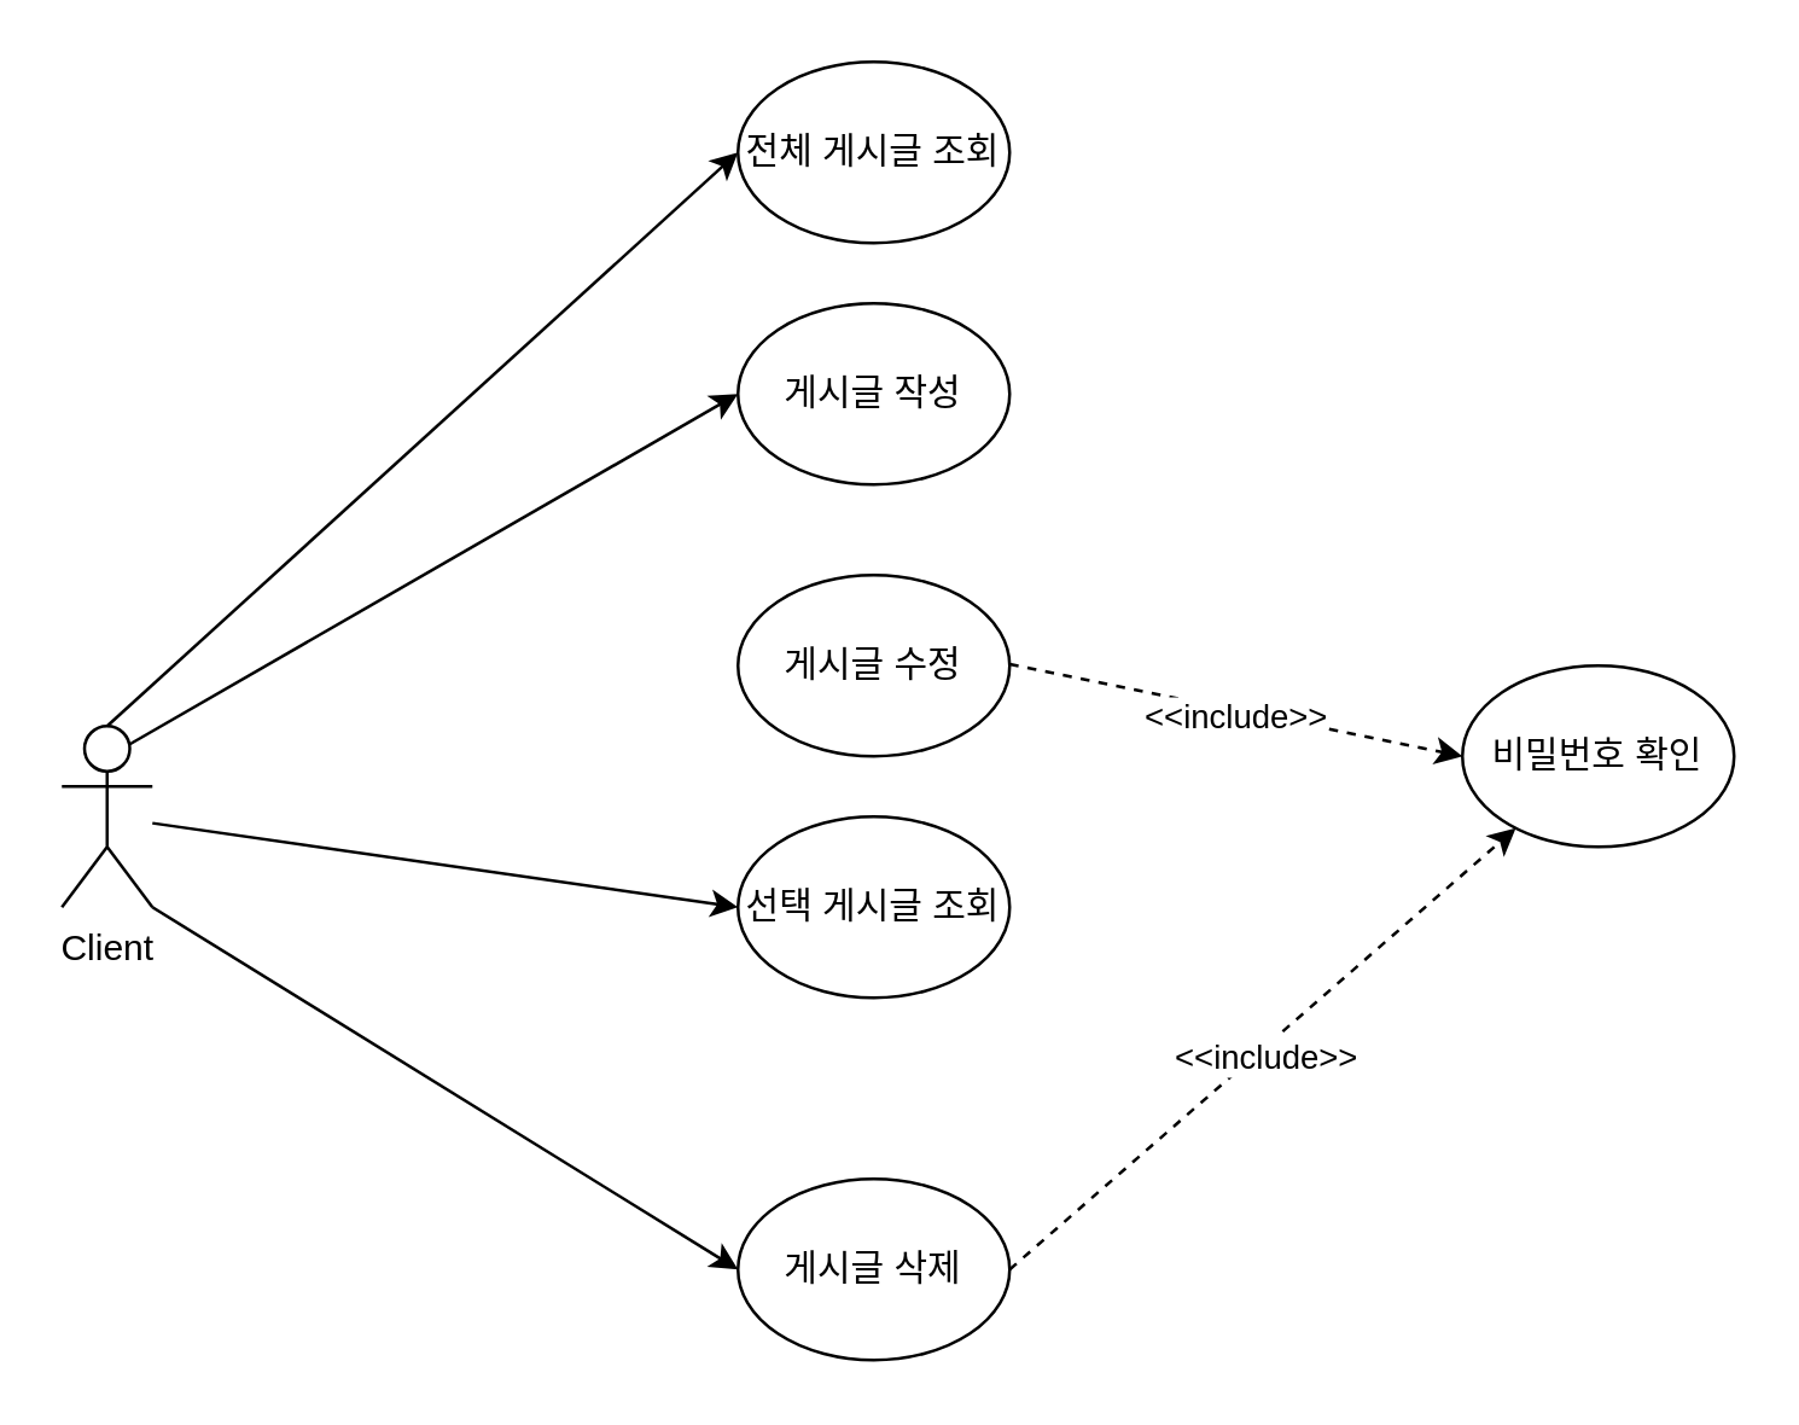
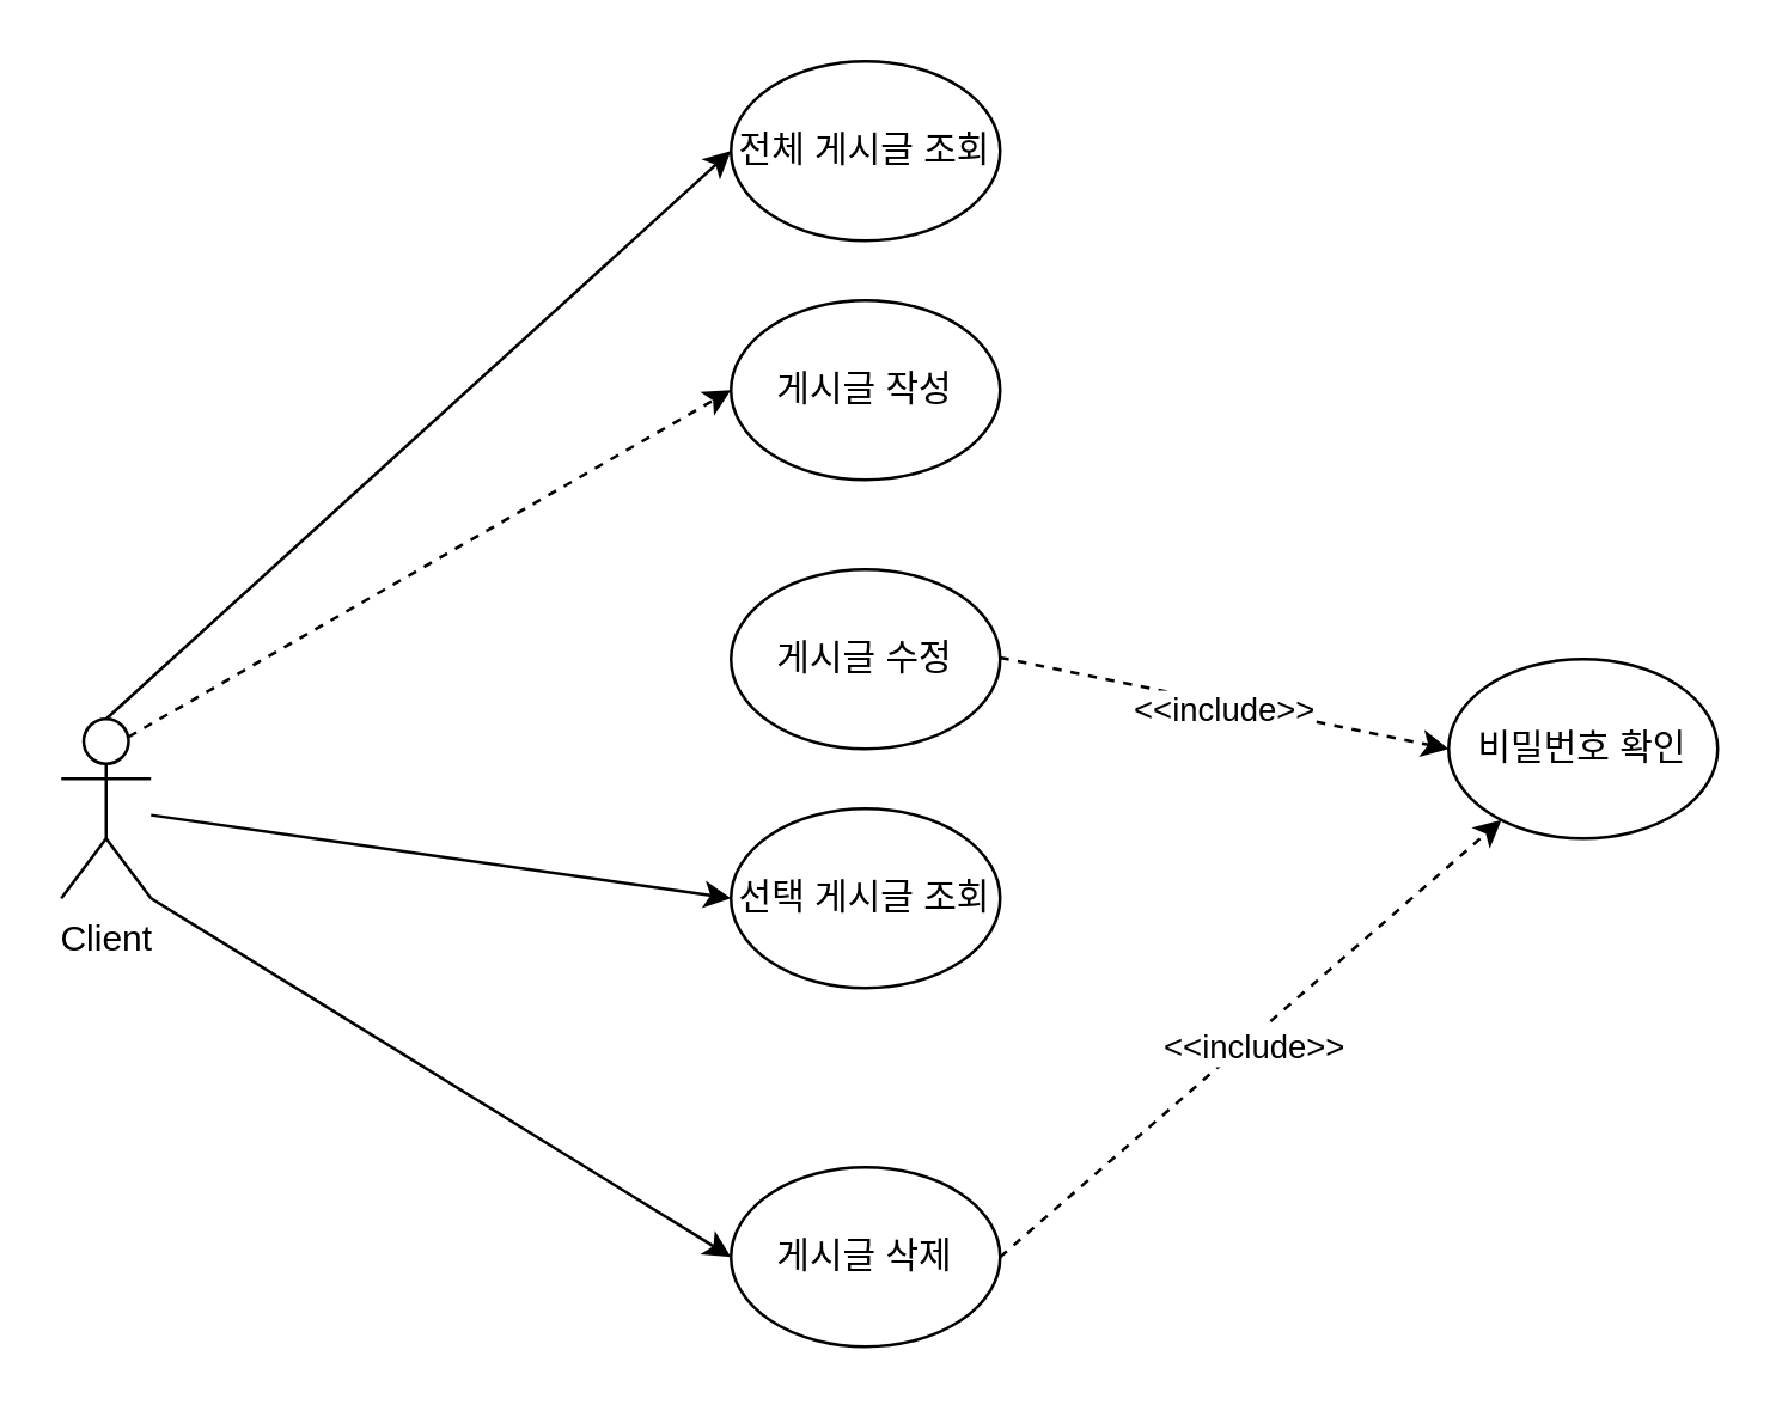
  <mxCell id="0" />
  <mxCell id="1" parent="0" />
  <mxCell id="2" value="Client&lt;div&gt;&lt;br&gt;&lt;/div&gt;" style="shape=umlActor;verticalLabelPosition=bottom;verticalAlign=top;html=1;outlineConnect=0;" vertex="1" parent="1"><mxGeometry x="20" y="240" width="30" height="60" as="geometry" /></mxCell>
  <mxCell id="3" value="게시글 작성" style="ellipse;whiteSpace=wrap;html=1;" vertex="1" parent="1"><mxGeometry x="244" y="100" width="90" height="60" as="geometry" /></mxCell>
  <mxCell id="4" value="게시글 수정" style="ellipse;whiteSpace=wrap;html=1;" vertex="1" parent="1"><mxGeometry x="244" y="190" width="90" height="60" as="geometry" /></mxCell>
  <mxCell id="5" value="선택 게시글 조회" style="ellipse;whiteSpace=wrap;html=1;" vertex="1" parent="1"><mxGeometry x="244" y="270" width="90" height="60" as="geometry" /></mxCell>
  <mxCell id="6" value="게시글 삭제" style="ellipse;whiteSpace=wrap;html=1;" vertex="1" parent="1"><mxGeometry x="244" y="390" width="90" height="60" as="geometry" /></mxCell>
- <mxCell id="7" value="" style="endArrow=classic;html=1;rounded=0;entryX=0;entryY=0.5;entryDx=0;entryDy=0;exitX=0.75;exitY=0.1;exitDx=0;exitDy=0;exitPerimeter=0;" edge="1" parent="1" source="2" target="3"><mxGeometry width="50" height="50" relative="1" as="geometry"><mxPoint x="104" y="250" as="sourcePoint" /><mxPoint x="154" y="200" as="targetPoint" /></mxGeometry></mxCell>
+ <mxCell id="7" value="" style="endArrow=classic;html=1;rounded=0;entryX=0;entryY=0.5;entryDx=0;entryDy=0;exitX=0.75;exitY=0.1;exitDx=0;exitDy=0;exitPerimeter=0;dashed=1;" edge="1" parent="1" source="2" target="3"><mxGeometry width="50" height="50" relative="1" as="geometry"><mxPoint x="104" y="250" as="sourcePoint" /><mxPoint x="154" y="200" as="targetPoint" /></mxGeometry></mxCell>
  <mxCell id="8" value="" style="endArrow=classic;html=1;rounded=0;entryX=0;entryY=0.5;entryDx=0;entryDy=0;" edge="1" parent="1" source="2" target="5"><mxGeometry width="50" height="50" relative="1" as="geometry"><mxPoint x="114" y="290" as="sourcePoint" /><mxPoint x="364" y="320" as="targetPoint" /></mxGeometry></mxCell>
  <mxCell id="9" value="" style="endArrow=classic;html=1;rounded=0;entryX=0;entryY=0.5;entryDx=0;entryDy=0;exitX=1;exitY=1;exitDx=0;exitDy=0;exitPerimeter=0;" edge="1" parent="1" source="2" target="6"><mxGeometry width="50" height="50" relative="1" as="geometry"><mxPoint x="114" y="310" as="sourcePoint" /><mxPoint x="204" y="340" as="targetPoint" /></mxGeometry></mxCell>
  <mxCell id="10" value="비밀번호 확인" style="ellipse;whiteSpace=wrap;html=1;" vertex="1" parent="1"><mxGeometry x="484" y="220" width="90" height="60" as="geometry" /></mxCell>
  <mxCell id="11" value="" style="endArrow=classic;html=1;rounded=0;entryX=0;entryY=0.5;entryDx=0;entryDy=0;dashed=1;" edge="1" parent="1" target="10"><mxGeometry relative="1" as="geometry"><mxPoint x="334" y="219.5" as="sourcePoint" /><mxPoint x="434" y="219.5" as="targetPoint" /></mxGeometry></mxCell>
  <mxCell id="12" value="Label" style="edgeLabel;resizable=0;html=1;;align=center;verticalAlign=middle;" connectable="0" vertex="1" parent="11"><mxGeometry relative="1" as="geometry" /></mxCell>
  <mxCell id="13" value="&amp;lt;&amp;lt;include&amp;gt;&amp;gt;" style="edgeLabel;html=1;align=center;verticalAlign=middle;resizable=0;points=[];" vertex="1" connectable="0" parent="11"><mxGeometry x="-0.007" y="-2" relative="1" as="geometry"><mxPoint as="offset" /></mxGeometry></mxCell>
  <mxCell id="14" value="" style="endArrow=classic;html=1;rounded=0;dashed=1;exitX=1;exitY=0.5;exitDx=0;exitDy=0;" edge="1" parent="1" source="6" target="10"><mxGeometry relative="1" as="geometry"><mxPoint x="474" y="280" as="sourcePoint" /><mxPoint x="624" y="310.5" as="targetPoint" /></mxGeometry></mxCell>
  <mxCell id="15" value="Label" style="edgeLabel;resizable=0;html=1;;align=center;verticalAlign=middle;" connectable="0" vertex="1" parent="14"><mxGeometry relative="1" as="geometry" /></mxCell>
  <mxCell id="16" value="&amp;lt;&amp;lt;include&amp;gt;&amp;gt;" style="edgeLabel;html=1;align=center;verticalAlign=middle;resizable=0;points=[];" vertex="1" connectable="0" parent="14"><mxGeometry x="-0.007" y="-2" relative="1" as="geometry"><mxPoint as="offset" /></mxGeometry></mxCell>
  <mxCell id="17" value="전체 게시글 조회" style="ellipse;whiteSpace=wrap;html=1;" vertex="1" parent="1"><mxGeometry x="244" y="20" width="90" height="60" as="geometry" /></mxCell>
  <mxCell id="18" value="" style="endArrow=classic;html=1;rounded=0;entryX=0;entryY=0.5;entryDx=0;entryDy=0;exitX=0.5;exitY=0;exitDx=0;exitDy=0;exitPerimeter=0;" edge="1" parent="1" source="2" target="17"><mxGeometry width="50" height="50" relative="1" as="geometry"><mxPoint x="20" y="206" as="sourcePoint" /><mxPoint x="221" y="90" as="targetPoint" /></mxGeometry></mxCell>
